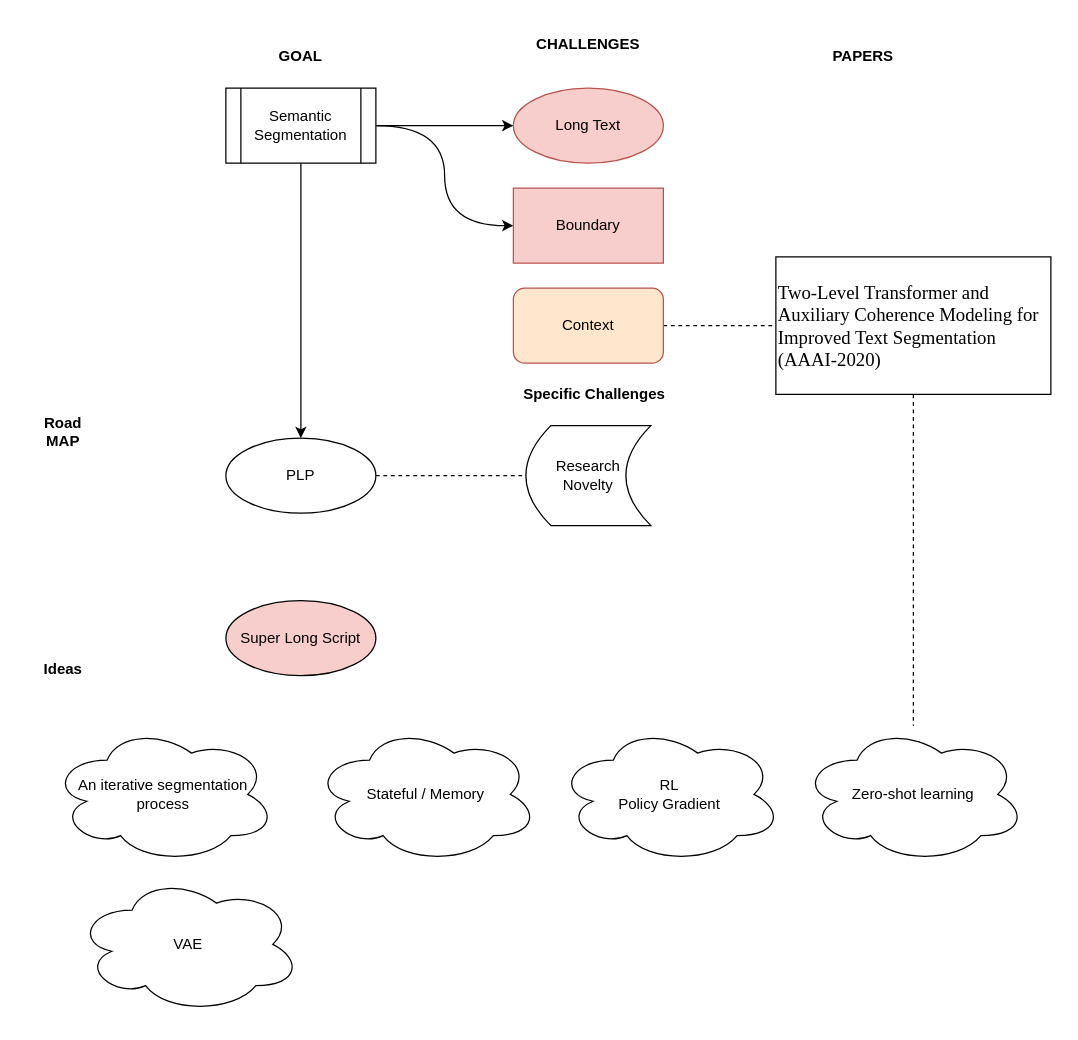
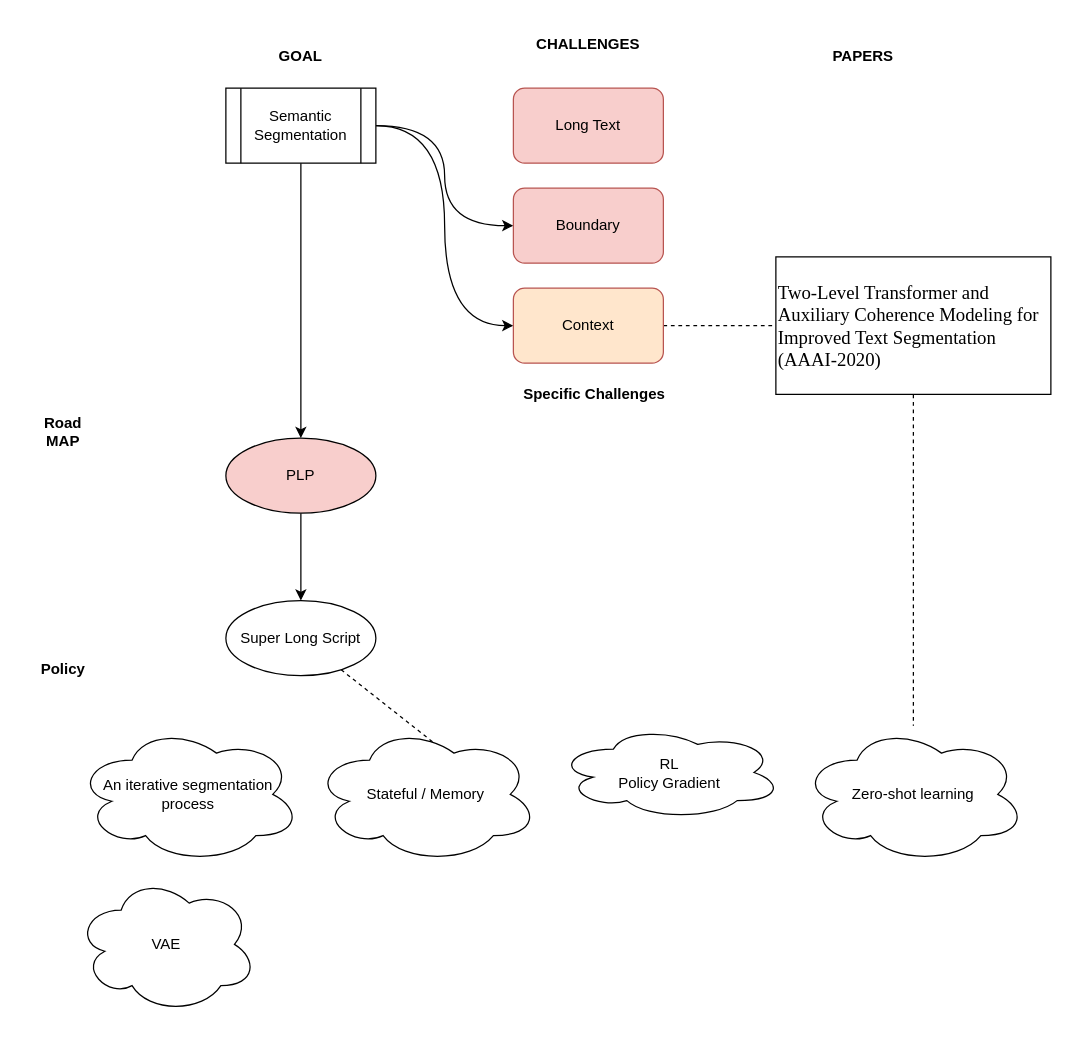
  <mxCell id="0" />
  <mxCell id="1" parent="0" />
  <mxCell id="2" value="" style="edgeStyle=orthogonalEdgeStyle;curved=1;rounded=0;orthogonalLoop=1;jettySize=auto;html=1;" parent="1" source="6" target="9" edge="1"><mxGeometry relative="1" as="geometry" /></mxCell>
- <mxCell id="3" style="edgeStyle=orthogonalEdgeStyle;curved=1;rounded=0;orthogonalLoop=1;jettySize=auto;html=1;entryX=0;entryY=0.5;entryDx=0;entryDy=0;" parent="1" source="6" target="12" edge="1"><mxGeometry relative="1" as="geometry" /></mxCell>
  <mxCell id="4" style="edgeStyle=orthogonalEdgeStyle;curved=1;rounded=0;orthogonalLoop=1;jettySize=auto;html=1;entryX=0;entryY=0.5;entryDx=0;entryDy=0;" parent="1" source="6" target="14" edge="1"><mxGeometry relative="1" as="geometry" /></mxCell>
+ <mxCell id="5" style="edgeStyle=orthogonalEdgeStyle;rounded=0;orthogonalLoop=1;jettySize=auto;html=1;entryX=0;entryY=0.5;entryDx=0;entryDy=0;curved=1;" edge="1" parent="1" source="6" target="24"><mxGeometry relative="1" as="geometry" /></mxCell>
  <mxCell id="6" value="Semantic&lt;br&gt;Segmentation" style="shape=process;whiteSpace=wrap;html=1;backgroundOutline=1;" parent="1" vertex="1"><mxGeometry x="180" y="70" width="120" height="60" as="geometry" /></mxCell>
- <mxCell id="8" style="edgeStyle=none;rounded=0;orthogonalLoop=1;jettySize=auto;html=1;entryX=0;entryY=0.5;entryDx=0;entryDy=0;dashed=1;endArrow=none;endFill=0;" edge="1" parent="1" source="9" target="28"><mxGeometry relative="1" as="geometry" /></mxCell>
- <mxCell id="9" value="PLP" style="ellipse;whiteSpace=wrap;html=1;" parent="1" vertex="1"><mxGeometry x="180" y="350" width="120" height="60" as="geometry" /></mxCell>
- <mxCell id="11" value="Super Long Script" style="ellipse;whiteSpace=wrap;html=1;fillColor=#f8cecc;" parent="1" vertex="1"><mxGeometry x="180" y="480" width="120" height="60" as="geometry" /></mxCell>
- <mxCell id="12" value="Long Text" style="ellipse;whiteSpace=wrap;html=1;fillColor=#f8cecc;strokeColor=#b85450;" parent="1" vertex="1"><mxGeometry x="410" y="70" width="120" height="60" as="geometry" /></mxCell>
+ <mxCell id="7" value="" style="edgeStyle=orthogonalEdgeStyle;curved=1;rounded=0;orthogonalLoop=1;jettySize=auto;html=1;" parent="1" source="9" target="11" edge="1"><mxGeometry relative="1" as="geometry" /></mxCell>
+ <mxCell id="9" value="PLP" style="ellipse;whiteSpace=wrap;html=1;fillColor=#f8cecc;" parent="1" vertex="1"><mxGeometry x="180" y="350" width="120" height="60" as="geometry" /></mxCell>
+ <mxCell id="10" style="edgeStyle=none;rounded=0;orthogonalLoop=1;jettySize=auto;html=1;entryX=0.544;entryY=0.136;entryDx=0;entryDy=0;entryPerimeter=0;dashed=1;endArrow=none;endFill=0;" edge="1" parent="1" source="11" target="25"><mxGeometry relative="1" as="geometry" /></mxCell>
+ <mxCell id="11" value="Super Long Script" style="ellipse;whiteSpace=wrap;html=1;" parent="1" vertex="1"><mxGeometry x="180" y="480" width="120" height="60" as="geometry" /></mxCell>
+ <mxCell id="12" value="Long Text" style="rounded=1;whiteSpace=wrap;html=1;fillColor=#f8cecc;strokeColor=#b85450;" parent="1" vertex="1"><mxGeometry x="410" y="70" width="120" height="60" as="geometry" /></mxCell>
  <mxCell id="13" style="edgeStyle=none;rounded=0;orthogonalLoop=1;jettySize=auto;html=1;entryX=0;entryY=0.5;entryDx=0;entryDy=0;fontFamily=Comic Sans MS;fontSize=15;endArrow=none;endFill=0;dashed=1;exitX=1;exitY=0.5;exitDx=0;exitDy=0;" parent="1" source="24" target="23" edge="1"><mxGeometry relative="1" as="geometry"><mxPoint x="630" y="135" as="targetPoint" /></mxGeometry></mxCell>
- <mxCell id="14" value="Boundary" style="whiteSpace=wrap;html=1;fillColor=#f8cecc;strokeColor=#b85450;rounded=0;" parent="1" vertex="1"><mxGeometry x="410" y="150" width="120" height="60" as="geometry" /></mxCell>
- <mxCell id="15" value="An iterative segmentation process" style="ellipse;shape=cloud;whiteSpace=wrap;html=1;" parent="1" vertex="1"><mxGeometry x="40" y="580" width="180" height="110" as="geometry" /></mxCell>
+ <mxCell id="14" value="Boundary" style="rounded=1;whiteSpace=wrap;html=1;fillColor=#f8cecc;strokeColor=#b85450;" parent="1" vertex="1"><mxGeometry x="410" y="150" width="120" height="60" as="geometry" /></mxCell>
+ <mxCell id="15" value="An iterative segmentation process" style="ellipse;shape=cloud;whiteSpace=wrap;html=1;" parent="1" vertex="1"><mxGeometry x="60" y="580" width="180" height="110" as="geometry" /></mxCell>
  <mxCell id="16" value="Zero-shot learning" style="ellipse;shape=cloud;whiteSpace=wrap;html=1;" parent="1" vertex="1"><mxGeometry x="640" y="580" width="180" height="110" as="geometry" /></mxCell>
  <mxCell id="17" value="&lt;b&gt;GOAL&lt;/b&gt;" style="text;html=1;strokeColor=none;fillColor=none;align=center;verticalAlign=middle;whiteSpace=wrap;rounded=0;" parent="1" vertex="1"><mxGeometry x="210" y="30" width="60" height="30" as="geometry" /></mxCell>
  <mxCell id="18" value="&lt;b&gt;CHALLENGES&lt;/b&gt;" style="text;html=1;strokeColor=none;fillColor=none;align=center;verticalAlign=middle;whiteSpace=wrap;rounded=0;" parent="1" vertex="1"><mxGeometry x="440" y="20" width="60" height="30" as="geometry" /></mxCell>
  <mxCell id="19" value="&lt;b&gt;Road MAP&lt;/b&gt;" style="text;html=1;strokeColor=none;fillColor=none;align=center;verticalAlign=middle;whiteSpace=wrap;rounded=0;" parent="1" vertex="1"><mxGeometry y="330" width="60" height="30" as="geometry" x="20" /></mxCell>
- <mxCell id="20" value="&lt;b&gt;Ideas&lt;/b&gt;" style="text;html=1;strokeColor=none;fillColor=none;align=center;verticalAlign=middle;whiteSpace=wrap;rounded=0;" parent="1" vertex="1"><mxGeometry y="520" width="60" height="30" as="geometry" x="20" /></mxCell>
+ <mxCell id="20" value="&lt;b&gt;Policy&lt;/b&gt;" style="text;html=1;strokeColor=none;fillColor=none;align=center;verticalAlign=middle;whiteSpace=wrap;rounded=0;" parent="1" vertex="1"><mxGeometry y="520" width="60" height="30" as="geometry" x="20" /></mxCell>
  <mxCell id="21" value="&lt;b&gt;PAPERS&lt;/b&gt;" style="text;html=1;strokeColor=none;fillColor=none;align=center;verticalAlign=middle;whiteSpace=wrap;rounded=0;" parent="1" vertex="1"><mxGeometry x="660" y="30" width="60" height="30" as="geometry" /></mxCell>
  <mxCell id="22" style="rounded=0;orthogonalLoop=1;jettySize=auto;html=1;dashed=1;endArrow=none;endFill=0;" edge="1" parent="1" source="23" target="16"><mxGeometry relative="1" as="geometry" /></mxCell>
  <mxCell id="23" value="&lt;p&gt;&lt;span style=&quot;font-size: 15px; font-family: &amp;quot;Comic Sans MS&amp;quot;; background-color: initial;&quot;&gt;Two-Level Transformer and Auxiliary Coherence Modeling for Improved Text Segmentation (AAAI-2020)&lt;/span&gt;&lt;br&gt;&lt;/p&gt;" style="text;html=1;strokeColor=default;fillColor=none;align=left;verticalAlign=middle;whiteSpace=wrap;rounded=0;" parent="1" vertex="1"><mxGeometry x="620" y="205" width="220" height="110" as="geometry" /></mxCell>
  <mxCell id="24" value="Context" style="rounded=1;whiteSpace=wrap;html=1;fillColor=#ffe6cc;strokeColor=#b85450;" vertex="1" parent="1"><mxGeometry x="410" y="230" width="120" height="60" as="geometry" /></mxCell>
  <mxCell id="25" value="Stateful / Memory" style="ellipse;shape=cloud;whiteSpace=wrap;html=1;" vertex="1" parent="1"><mxGeometry x="250" y="580" width="180" height="110" as="geometry" /></mxCell>
- <mxCell id="26" value="RL&lt;br&gt;Policy Gradient" style="ellipse;shape=cloud;whiteSpace=wrap;html=1;" vertex="1" parent="1"><mxGeometry x="445" y="580" width="180" height="110" as="geometry" /></mxCell>
- <mxCell id="27" value="VAE" style="ellipse;shape=cloud;whiteSpace=wrap;html=1;" vertex="1" parent="1"><mxGeometry x="60" y="700" width="180" height="110" as="geometry" /></mxCell>
- <mxCell id="28" value="Research&lt;br&gt;Novelty" style="shape=dataStorage;whiteSpace=wrap;html=1;fixedSize=1;" vertex="1" parent="1"><mxGeometry x="420" y="340" width="100" height="80" as="geometry" /></mxCell>
+ <mxCell id="26" value="RL&lt;br&gt;Policy Gradient" style="ellipse;shape=cloud;whiteSpace=wrap;html=1;" vertex="1" parent="1"><mxGeometry x="445" y="580" width="180" height="75" as="geometry" /></mxCell>
+ <mxCell id="27" value="VAE" style="ellipse;shape=cloud;whiteSpace=wrap;html=1;" vertex="1" parent="1"><mxGeometry x="60" y="700" width="145" height="110" as="geometry" /></mxCell>
  <mxCell id="29" value="&lt;b&gt;Specific Challenges&lt;/b&gt;" style="text;html=1;strokeColor=none;fillColor=none;align=center;verticalAlign=middle;whiteSpace=wrap;rounded=0;" vertex="1" parent="1"><mxGeometry x="410" y="300" width="130" height="30" as="geometry" /></mxCell>
